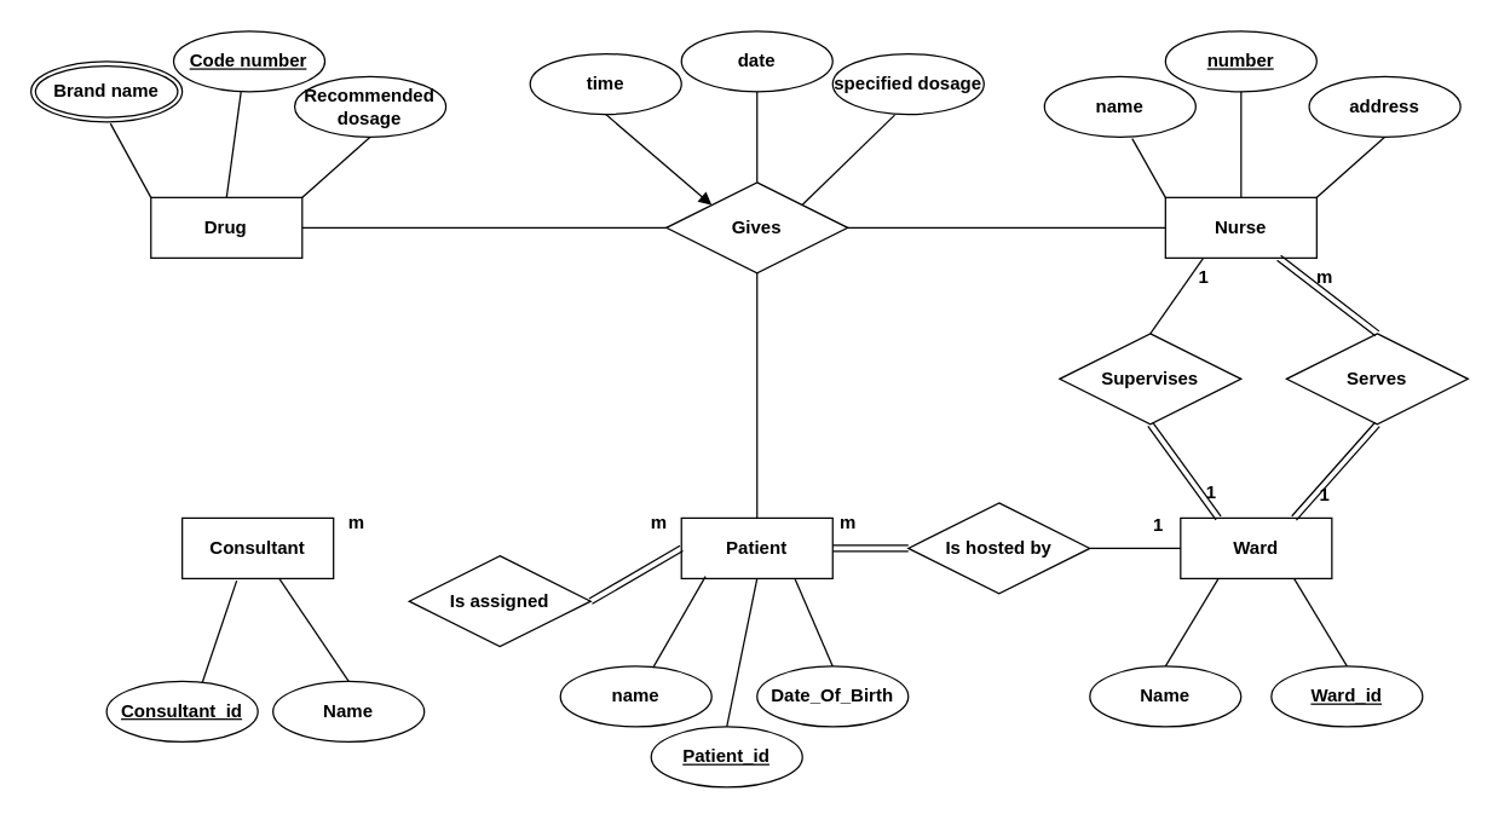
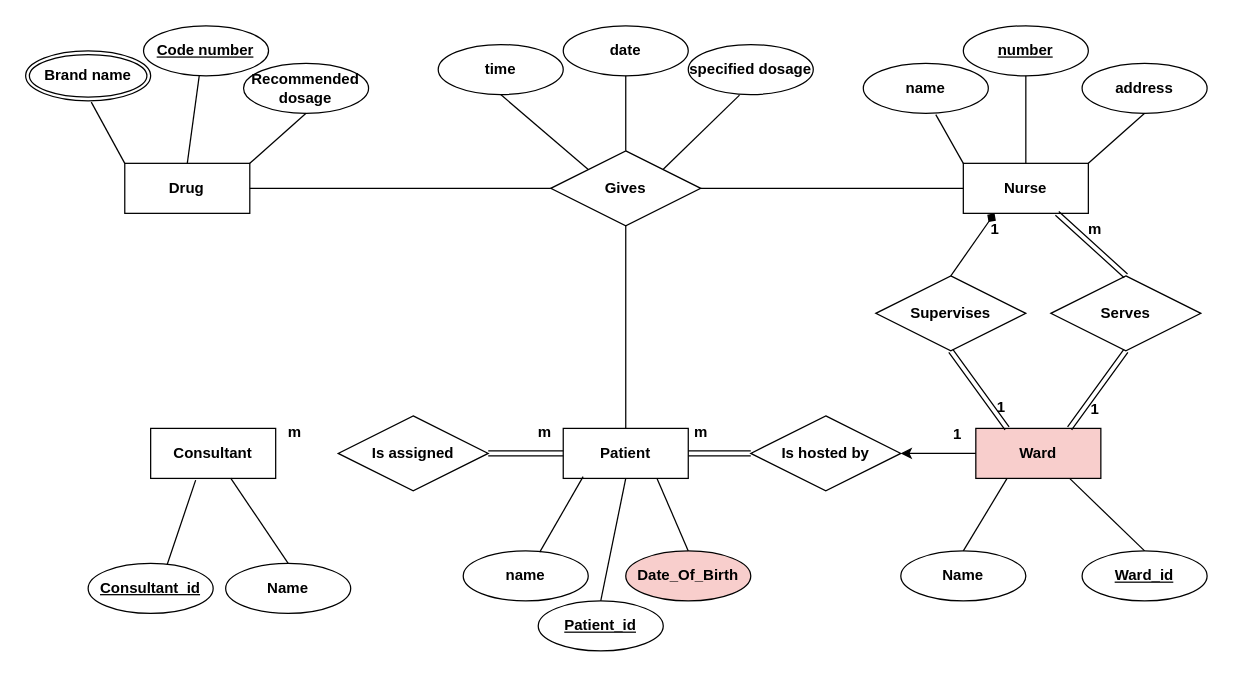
  <mxCell id="0" />
  <mxCell id="1" parent="0" />
  <mxCell id="2" value="&lt;b&gt;Consultant&lt;/b&gt;" style="whiteSpace=wrap;html=1;align=center;" parent="1" vertex="1"><mxGeometry x="120" y="342" width="100" height="40" as="geometry" /></mxCell>
  <mxCell id="3" value="" style="endArrow=none;html=1;rounded=0;exitX=0.5;exitY=1;exitDx=0;exitDy=0;entryX=0.36;entryY=1.035;entryDx=0;entryDy=0;entryPerimeter=0;" parent="1" source="6" target="2" edge="1"><mxGeometry relative="1" as="geometry"><mxPoint x="90" y="292" as="sourcePoint" /><mxPoint x="510" y="502" as="targetPoint" /></mxGeometry></mxCell>
  <mxCell id="4" value="&lt;b&gt;Name&lt;/b&gt;&lt;span id=&quot;docs-internal-guid-22aa97f3-7fff-5628-ff60-64329fbdb07a&quot;&gt;&lt;/span&gt;&lt;span id=&quot;docs-internal-guid-22aa97f3-7fff-5628-ff60-64329fbdb07a&quot;&gt;&lt;/span&gt;" style="ellipse;whiteSpace=wrap;html=1;align=center;" parent="1" vertex="1"><mxGeometry x="180" y="450" width="100" height="40" as="geometry" /></mxCell>
  <mxCell id="5" value="" style="endArrow=none;html=1;rounded=0;exitX=0.5;exitY=0;exitDx=0;exitDy=0;entryX=0.64;entryY=0.995;entryDx=0;entryDy=0;entryPerimeter=0;" parent="1" source="4" target="2" edge="1"><mxGeometry relative="1" as="geometry"><mxPoint x="105" y="316" as="sourcePoint" /><mxPoint x="180" y="362" as="targetPoint" /></mxGeometry></mxCell>
  <mxCell id="6" value="&lt;b style=&quot;border-color: var(--border-color);&quot;&gt;Consultant_id&lt;/b&gt;" style="ellipse;whiteSpace=wrap;html=1;align=center;fontStyle=4;" parent="1" vertex="1"><mxGeometry x="70" y="450" width="100" height="40" as="geometry" /></mxCell>
  <mxCell id="7" value="&lt;b&gt;Patient&lt;/b&gt;" style="whiteSpace=wrap;html=1;align=center;" parent="1" vertex="1"><mxGeometry x="450" y="342" width="100" height="40" as="geometry" /></mxCell>
  <mxCell id="8" value="&lt;b&gt;name&lt;/b&gt;" style="ellipse;whiteSpace=wrap;html=1;align=center;" parent="1" vertex="1"><mxGeometry x="370" y="440" width="100" height="40" as="geometry" /></mxCell>
  <mxCell id="9" value="" style="endArrow=none;html=1;rounded=0;exitX=0.612;exitY=0.025;exitDx=0;exitDy=0;entryX=0.159;entryY=0.965;entryDx=0;entryDy=0;entryPerimeter=0;exitPerimeter=0;" parent="1" source="8" target="7" edge="1"><mxGeometry relative="1" as="geometry"><mxPoint x="430" y="406.5" as="sourcePoint" /><mxPoint x="655" y="321.5" as="targetPoint" /></mxGeometry></mxCell>
  <mxCell id="10" value="" style="endArrow=none;html=1;rounded=0;exitX=0.5;exitY=0;exitDx=0;exitDy=0;entryX=0.5;entryY=1;entryDx=0;entryDy=0;" parent="1" source="16" target="7" edge="1"><mxGeometry relative="1" as="geometry"><mxPoint x="560" y="406.5" as="sourcePoint" /><mxPoint x="605" y="166.5" as="targetPoint" /></mxGeometry></mxCell>
- <mxCell id="11" value="&lt;b&gt;Ward&lt;/b&gt;" style="whiteSpace=wrap;html=1;align=center;" parent="1" vertex="1"><mxGeometry x="780" y="342" width="100" height="40" as="geometry" /></mxCell>
+ <mxCell id="11" value="&lt;b&gt;Ward&lt;/b&gt;" style="whiteSpace=wrap;html=1;align=center;fillColor=#f8cecc;" parent="1" vertex="1"><mxGeometry x="780" y="342" width="100" height="40" as="geometry" /></mxCell>
  <mxCell id="12" value="&lt;b&gt;Name&lt;/b&gt;" style="ellipse;whiteSpace=wrap;html=1;align=center;" parent="1" vertex="1"><mxGeometry x="720" y="440" width="100" height="40" as="geometry" /></mxCell>
  <mxCell id="13" value="" style="endArrow=none;html=1;rounded=0;exitX=0.5;exitY=0;exitDx=0;exitDy=0;entryX=0.25;entryY=1;entryDx=0;entryDy=0;" parent="1" source="12" target="11" edge="1"><mxGeometry relative="1" as="geometry"><mxPoint x="1145" y="399" as="sourcePoint" /><mxPoint x="945" y="355" as="targetPoint" /></mxGeometry></mxCell>
  <mxCell id="14" value="" style="endArrow=none;html=1;rounded=0;exitX=0.5;exitY=0;exitDx=0;exitDy=0;entryX=0.75;entryY=1;entryDx=0;entryDy=0;" parent="1" source="15" target="11" edge="1"><mxGeometry relative="1" as="geometry"><mxPoint x="890" y="440" as="sourcePoint" /><mxPoint x="895" y="200" as="targetPoint" /></mxGeometry></mxCell>
- <mxCell id="15" value="&lt;b style=&quot;border-color: var(--border-color);&quot;&gt;Ward_id&lt;/b&gt;" style="ellipse;whiteSpace=wrap;html=1;align=center;fontStyle=4;" parent="1" vertex="1"><mxGeometry x="840" y="440" width="100" height="40" as="geometry" /></mxCell>
+ <mxCell id="15" value="&lt;b style=&quot;border-color: var(--border-color);&quot;&gt;Ward_id&lt;/b&gt;" style="ellipse;whiteSpace=wrap;html=1;align=center;fontStyle=4;" parent="1" vertex="1"><mxGeometry x="865" y="440" width="100" height="40" as="geometry" /></mxCell>
  <mxCell id="16" value="&lt;b&gt;Patient_id&lt;/b&gt;" style="ellipse;whiteSpace=wrap;html=1;align=center;fontStyle=4;" parent="1" vertex="1"><mxGeometry x="430" y="480" width="100" height="40" as="geometry" /></mxCell>
- <mxCell id="17" value="&lt;b&gt;Date_Of_Birth&lt;/b&gt;" style="ellipse;whiteSpace=wrap;html=1;align=center;" vertex="1" parent="1"><mxGeometry x="500" y="440" width="100" height="40" as="geometry" /></mxCell>
+ <mxCell id="17" value="&lt;b&gt;Date_Of_Birth&lt;/b&gt;" style="ellipse;whiteSpace=wrap;html=1;align=center;fillColor=#f8cecc;" vertex="1" parent="1"><mxGeometry x="500" y="440" width="100" height="40" as="geometry" /></mxCell>
  <mxCell id="18" value="" style="endArrow=none;html=1;rounded=0;exitX=0.5;exitY=0;exitDx=0;exitDy=0;entryX=0.75;entryY=1;entryDx=0;entryDy=0;" edge="1" parent="1" source="17" target="7"><mxGeometry relative="1" as="geometry"><mxPoint x="1075" y="366.5" as="sourcePoint" /><mxPoint x="716" y="346.5" as="targetPoint" /></mxGeometry></mxCell>
  <mxCell id="19" style="edgeStyle=orthogonalEdgeStyle;rounded=0;orthogonalLoop=1;jettySize=auto;html=1;exitX=0.5;exitY=1;exitDx=0;exitDy=0;" edge="1" parent="1" source="16" target="16"><mxGeometry relative="1" as="geometry" /></mxCell>
  <mxCell id="20" value="&lt;b style=&quot;border-color: var(--border-color);&quot;&gt;Is hosted by&lt;/b&gt;" style="shape=rhombus;perimeter=rhombusPerimeter;whiteSpace=wrap;html=1;align=center;" vertex="1" parent="1"><mxGeometry x="600" y="332" width="120" height="60" as="geometry" /></mxCell>
- <mxCell id="21" value="" style="endArrow=none;html=1;rounded=0;entryX=1;entryY=0.5;entryDx=0;entryDy=0;exitX=0;exitY=0.5;exitDx=0;exitDy=0;" edge="1" parent="1" source="11" target="20"><mxGeometry relative="1" as="geometry"><mxPoint x="470" y="510" as="sourcePoint" /><mxPoint x="630" y="510" as="targetPoint" /></mxGeometry></mxCell>
+ <mxCell id="21" value="" style="endArrow=classic;html=1;rounded=0;entryX=1;entryY=0.5;entryDx=0;entryDy=0;exitX=0;exitY=0.5;exitDx=0;exitDy=0;" edge="1" parent="1" source="11" target="20"><mxGeometry relative="1" as="geometry"><mxPoint x="470" y="510" as="sourcePoint" /><mxPoint x="630" y="510" as="targetPoint" /></mxGeometry></mxCell>
  <mxCell id="22" value="" style="resizable=0;html=1;whiteSpace=wrap;align=right;verticalAlign=bottom;" connectable="0" vertex="1" parent="21"><mxGeometry x="1" relative="1" as="geometry" /></mxCell>
  <mxCell id="23" value="" style="shape=link;html=1;rounded=0;entryX=0;entryY=0.5;entryDx=0;entryDy=0;exitX=1;exitY=0.5;exitDx=0;exitDy=0;" edge="1" parent="1" source="7" target="20"><mxGeometry relative="1" as="geometry"><mxPoint x="570" y="512" as="sourcePoint" /><mxPoint x="730" y="512" as="targetPoint" /></mxGeometry></mxCell>
  <mxCell id="24" value="&lt;b&gt;1&lt;/b&gt;" style="text;html=1;align=center;verticalAlign=middle;resizable=0;points=[];autosize=1;strokeColor=none;fillColor=none;" vertex="1" parent="1"><mxGeometry x="750" y="332" width="30" height="30" as="geometry" /></mxCell>
  <mxCell id="25" value="&lt;b&gt;m&lt;/b&gt;" style="text;html=1;align=center;verticalAlign=middle;resizable=0;points=[];autosize=1;strokeColor=none;fillColor=none;" vertex="1" parent="1"><mxGeometry x="545" y="330" width="30" height="30" as="geometry" /></mxCell>
- <mxCell id="26" value="&lt;b&gt;Is assigned&lt;/b&gt;" style="shape=rhombus;perimeter=rhombusPerimeter;whiteSpace=wrap;html=1;align=center;" vertex="1" parent="1"><mxGeometry x="270" y="367" width="120" height="60" as="geometry" /></mxCell>
+ <mxCell id="26" value="&lt;b&gt;Is assigned&lt;/b&gt;" style="shape=rhombus;perimeter=rhombusPerimeter;whiteSpace=wrap;html=1;align=center;" vertex="1" parent="1"><mxGeometry x="270" y="332" width="120" height="60" as="geometry" /></mxCell>
  <mxCell id="27" value="" style="shape=link;html=1;rounded=0;exitX=1;exitY=0.5;exitDx=0;exitDy=0;entryX=0;entryY=0.5;entryDx=0;entryDy=0;" edge="1" parent="1" source="26" target="7"><mxGeometry relative="1" as="geometry"><mxPoint x="460" y="360" as="sourcePoint" /><mxPoint x="620" y="360" as="targetPoint" /></mxGeometry></mxCell>
  <mxCell id="28" value="&lt;b&gt;m&lt;/b&gt;" style="text;html=1;align=center;verticalAlign=middle;resizable=0;points=[];autosize=1;strokeColor=none;fillColor=none;" vertex="1" parent="1"><mxGeometry x="420" y="330" width="30" height="30" as="geometry" /></mxCell>
  <mxCell id="29" value="&lt;b&gt;m&lt;/b&gt;" style="text;html=1;align=center;verticalAlign=middle;resizable=0;points=[];autosize=1;strokeColor=none;fillColor=none;" vertex="1" parent="1"><mxGeometry x="220" y="330" width="30" height="30" as="geometry" /></mxCell>
  <mxCell id="30" value="&lt;b&gt;Nurse&lt;/b&gt;" style="whiteSpace=wrap;html=1;align=center;" vertex="1" parent="1"><mxGeometry x="770" y="130" width="100" height="40" as="geometry" /></mxCell>
  <mxCell id="31" value="&lt;b&gt;name&lt;/b&gt;" style="ellipse;whiteSpace=wrap;html=1;align=center;" vertex="1" parent="1"><mxGeometry x="690" y="50" width="100" height="40" as="geometry" /></mxCell>
  <mxCell id="32" value="" style="endArrow=none;html=1;rounded=0;exitX=0.58;exitY=1.025;exitDx=0;exitDy=0;entryX=0;entryY=0;entryDx=0;entryDy=0;exitPerimeter=0;" edge="1" parent="1" source="31" target="30"><mxGeometry relative="1" as="geometry"><mxPoint x="750" y="194.5" as="sourcePoint" /><mxPoint x="975" y="109.5" as="targetPoint" /></mxGeometry></mxCell>
  <mxCell id="33" value="" style="endArrow=none;html=1;rounded=0;exitX=0.5;exitY=0;exitDx=0;exitDy=0;entryX=0.5;entryY=0;entryDx=0;entryDy=0;" edge="1" parent="1" source="34" target="30"><mxGeometry relative="1" as="geometry"><mxPoint x="880" y="194.5" as="sourcePoint" /><mxPoint x="925" y="-45.5" as="targetPoint" /></mxGeometry></mxCell>
  <mxCell id="34" value="&lt;b&gt;number&lt;/b&gt;" style="ellipse;whiteSpace=wrap;html=1;align=center;fontStyle=4;" vertex="1" parent="1"><mxGeometry x="770" y="20" width="100" height="40" as="geometry" /></mxCell>
  <mxCell id="35" value="&lt;b&gt;address&lt;/b&gt;" style="ellipse;whiteSpace=wrap;html=1;align=center;" vertex="1" parent="1"><mxGeometry x="865" y="50" width="100" height="40" as="geometry" /></mxCell>
  <mxCell id="36" value="" style="endArrow=none;html=1;rounded=0;entryX=1;entryY=0;entryDx=0;entryDy=0;exitX=0.5;exitY=1;exitDx=0;exitDy=0;" edge="1" parent="1" source="35" target="30"><mxGeometry relative="1" as="geometry"><mxPoint x="887.5" y="100" as="sourcePoint" /><mxPoint x="1036" y="134.5" as="targetPoint" /></mxGeometry></mxCell>
  <mxCell id="37" value="&lt;b&gt;Drug&lt;/b&gt;" style="whiteSpace=wrap;html=1;align=center;" vertex="1" parent="1"><mxGeometry x="99.3" y="130" width="100" height="40" as="geometry" /></mxCell>
  <mxCell id="38" value="" style="endArrow=none;html=1;rounded=0;exitX=0.632;exitY=1.025;exitDx=0;exitDy=0;entryX=0;entryY=0;entryDx=0;entryDy=0;exitPerimeter=0;" edge="1" parent="1" target="37"><mxGeometry relative="1" as="geometry"><mxPoint x="72.5" y="81" as="sourcePoint" /><mxPoint x="304.3" y="109.5" as="targetPoint" /></mxGeometry></mxCell>
  <mxCell id="39" value="" style="endArrow=none;html=1;rounded=0;exitX=0.5;exitY=0;exitDx=0;exitDy=0;entryX=0.5;entryY=0;entryDx=0;entryDy=0;" edge="1" parent="1" source="40" target="37"><mxGeometry relative="1" as="geometry"><mxPoint x="209.3" y="194.5" as="sourcePoint" /><mxPoint x="254.3" y="-45.5" as="targetPoint" /></mxGeometry></mxCell>
  <mxCell id="40" value="&lt;b&gt;Code number&lt;/b&gt;" style="ellipse;whiteSpace=wrap;html=1;align=center;fontStyle=4;" vertex="1" parent="1"><mxGeometry x="114.3" y="20" width="100" height="40" as="geometry" /></mxCell>
  <mxCell id="41" value="&lt;b&gt;Recommended dosage&lt;/b&gt;" style="ellipse;whiteSpace=wrap;html=1;align=center;" vertex="1" parent="1"><mxGeometry x="194.3" y="50" width="100" height="40" as="geometry" /></mxCell>
  <mxCell id="42" value="" style="endArrow=none;html=1;rounded=0;entryX=1;entryY=0;entryDx=0;entryDy=0;exitX=0.5;exitY=1;exitDx=0;exitDy=0;" edge="1" parent="1" source="41" target="37"><mxGeometry relative="1" as="geometry"><mxPoint x="216.8" y="100" as="sourcePoint" /><mxPoint x="365.3" y="134.5" as="targetPoint" /></mxGeometry></mxCell>
  <mxCell id="43" value="&lt;b&gt;Brand name&lt;/b&gt;" style="ellipse;shape=doubleEllipse;margin=3;whiteSpace=wrap;html=1;align=center;" vertex="1" parent="1"><mxGeometry x="20" y="40" width="100" height="40" as="geometry" /></mxCell>
  <mxCell id="44" value="&lt;b style=&quot;border-color: var(--border-color);&quot;&gt;Gives&lt;/b&gt;" style="shape=rhombus;perimeter=rhombusPerimeter;whiteSpace=wrap;html=1;align=center;" vertex="1" parent="1"><mxGeometry x="440" y="120" width="120" height="60" as="geometry" /></mxCell>
  <mxCell id="45" value="" style="endArrow=none;html=1;rounded=0;exitX=0;exitY=0.5;exitDx=0;exitDy=0;entryX=1;entryY=0.5;entryDx=0;entryDy=0;" edge="1" parent="1" source="30" target="44"><mxGeometry relative="1" as="geometry"><mxPoint x="390" y="190" as="sourcePoint" /><mxPoint x="550" y="190" as="targetPoint" /></mxGeometry></mxCell>
  <mxCell id="46" value="" style="endArrow=none;html=1;rounded=0;entryX=0.5;entryY=1;entryDx=0;entryDy=0;" edge="1" parent="1" source="7" target="44"><mxGeometry relative="1" as="geometry"><mxPoint x="510" y="60" as="sourcePoint" /><mxPoint x="510" y="130" as="targetPoint" /></mxGeometry></mxCell>
  <mxCell id="47" value="" style="endArrow=none;html=1;rounded=0;exitX=1;exitY=0.5;exitDx=0;exitDy=0;entryX=0;entryY=0.5;entryDx=0;entryDy=0;" edge="1" parent="1" source="37" target="44"><mxGeometry relative="1" as="geometry"><mxPoint x="520" y="70" as="sourcePoint" /><mxPoint x="520" y="140" as="targetPoint" /></mxGeometry></mxCell>
  <mxCell id="48" value="&lt;b&gt;specified dosage&lt;/b&gt;" style="ellipse;whiteSpace=wrap;html=1;align=center;" vertex="1" parent="1"><mxGeometry x="550" y="35" width="100" height="40" as="geometry" /></mxCell>
  <mxCell id="49" value="&lt;b&gt;date&lt;/b&gt;" style="ellipse;whiteSpace=wrap;html=1;align=center;" vertex="1" parent="1"><mxGeometry x="450" y="20" width="100" height="40" as="geometry" /></mxCell>
  <mxCell id="50" value="" style="endArrow=none;html=1;rounded=0;entryX=1;entryY=0;entryDx=0;entryDy=0;exitX=0.41;exitY=1.01;exitDx=0;exitDy=0;exitPerimeter=0;" edge="1" parent="1" source="48"><mxGeometry relative="1" as="geometry"><mxPoint x="700" y="-14.78" as="sourcePoint" /><mxPoint x="530" y="134.77" as="targetPoint" /></mxGeometry></mxCell>
  <mxCell id="51" value="" style="endArrow=none;html=1;rounded=0;entryX=0.5;entryY=0;entryDx=0;entryDy=0;exitX=0.5;exitY=1;exitDx=0;exitDy=0;" edge="1" parent="1" source="49" target="44"><mxGeometry relative="1" as="geometry"><mxPoint x="615" y="-10" as="sourcePoint" /><mxPoint x="570" y="30" as="targetPoint" /></mxGeometry></mxCell>
  <mxCell id="52" value="&lt;b&gt;time&lt;/b&gt;" style="ellipse;whiteSpace=wrap;html=1;align=center;" vertex="1" parent="1"><mxGeometry x="350" y="35" width="100" height="40" as="geometry" /></mxCell>
- <mxCell id="53" value="" style="endArrow=block;html=1;rounded=0;entryX=0;entryY=0;entryDx=0;entryDy=0;exitX=0.5;exitY=1;exitDx=0;exitDy=0;" edge="1" parent="1" source="52" target="44"><mxGeometry relative="1" as="geometry"><mxPoint x="435" y="69" as="sourcePoint" /><mxPoint x="480" y="145" as="targetPoint" /></mxGeometry></mxCell>
+ <mxCell id="53" value="" style="endArrow=none;html=1;rounded=0;entryX=0;entryY=0;entryDx=0;entryDy=0;exitX=0.5;exitY=1;exitDx=0;exitDy=0;" edge="1" parent="1" source="52" target="44"><mxGeometry relative="1" as="geometry"><mxPoint x="435" y="69" as="sourcePoint" /><mxPoint x="480" y="145" as="targetPoint" /></mxGeometry></mxCell>
  <mxCell id="54" value="&lt;b style=&quot;border-color: var(--border-color);&quot;&gt;Supervises&lt;/b&gt;" style="shape=rhombus;perimeter=rhombusPerimeter;whiteSpace=wrap;html=1;align=center;" vertex="1" parent="1"><mxGeometry x="700" y="220" width="120" height="60" as="geometry" /></mxCell>
- <mxCell id="55" value="&lt;b style=&quot;border-color: var(--border-color);&quot;&gt;Serves&lt;/b&gt;" style="shape=rhombus;perimeter=rhombusPerimeter;whiteSpace=wrap;html=1;align=center;" vertex="1" parent="1"><mxGeometry x="850" y="220" width="120" height="60" as="geometry" /></mxCell>
- <mxCell id="56" value="" style="endArrow=none;html=1;rounded=0;entryX=0.25;entryY=1;entryDx=0;entryDy=0;exitX=0.5;exitY=0;exitDx=0;exitDy=0;" edge="1" parent="1" source="54" target="30"><mxGeometry relative="1" as="geometry"><mxPoint x="590" y="210" as="sourcePoint" /><mxPoint x="750" y="210" as="targetPoint" /></mxGeometry></mxCell>
+ <mxCell id="55" value="&lt;b style=&quot;border-color: var(--border-color);&quot;&gt;Serves&lt;/b&gt;" style="shape=rhombus;perimeter=rhombusPerimeter;whiteSpace=wrap;html=1;align=center;" vertex="1" parent="1"><mxGeometry x="840" y="220" width="120" height="60" as="geometry" /></mxCell>
+ <mxCell id="56" value="" style="endArrow=diamond;html=1;rounded=0;entryX=0.25;entryY=1;entryDx=0;entryDy=0;exitX=0.5;exitY=0;exitDx=0;exitDy=0;" edge="1" parent="1" source="54" target="30"><mxGeometry relative="1" as="geometry"><mxPoint x="590" y="210" as="sourcePoint" /><mxPoint x="750" y="210" as="targetPoint" /></mxGeometry></mxCell>
  <mxCell id="57" value="" style="shape=link;html=1;rounded=0;entryX=0.5;entryY=1;entryDx=0;entryDy=0;exitX=0.25;exitY=0;exitDx=0;exitDy=0;" edge="1" parent="1" source="11" target="54"><mxGeometry relative="1" as="geometry"><mxPoint x="590" y="210" as="sourcePoint" /><mxPoint x="750" y="210" as="targetPoint" /></mxGeometry></mxCell>
  <mxCell id="58" value="&lt;b&gt;1&lt;/b&gt;" style="text;html=1;align=center;verticalAlign=middle;resizable=0;points=[];autosize=1;strokeColor=none;fillColor=none;" vertex="1" parent="1"><mxGeometry x="780" y="168" width="30" height="30" as="geometry" /></mxCell>
  <mxCell id="59" value="&lt;b&gt;1&lt;/b&gt;" style="text;html=1;align=center;verticalAlign=middle;resizable=0;points=[];autosize=1;strokeColor=none;fillColor=none;" vertex="1" parent="1"><mxGeometry x="785" y="310" width="30" height="30" as="geometry" /></mxCell>
  <mxCell id="60" value="" style="shape=link;html=1;rounded=0;entryX=0.5;entryY=1;entryDx=0;entryDy=0;exitX=0.75;exitY=0;exitDx=0;exitDy=0;" edge="1" parent="1" source="11" target="55"><mxGeometry relative="1" as="geometry"><mxPoint x="590" y="210" as="sourcePoint" /><mxPoint x="750" y="210" as="targetPoint" /></mxGeometry></mxCell>
  <mxCell id="61" value="" style="resizable=0;html=1;whiteSpace=wrap;align=right;verticalAlign=bottom;" connectable="0" vertex="1" parent="60"><mxGeometry x="1" relative="1" as="geometry" /></mxCell>
  <mxCell id="62" value="" style="shape=link;html=1;rounded=0;entryX=0.75;entryY=1;entryDx=0;entryDy=0;exitX=0.5;exitY=0;exitDx=0;exitDy=0;" edge="1" parent="1" source="55" target="30"><mxGeometry relative="1" as="geometry"><mxPoint x="855" y="350" as="sourcePoint" /><mxPoint x="900" y="290" as="targetPoint" /></mxGeometry></mxCell>
  <mxCell id="63" value="" style="resizable=0;html=1;whiteSpace=wrap;align=right;verticalAlign=bottom;" connectable="0" vertex="1" parent="62"><mxGeometry x="1" relative="1" as="geometry" /></mxCell>
  <mxCell id="64" value="&lt;b&gt;m&lt;/b&gt;" style="text;html=1;align=center;verticalAlign=middle;resizable=0;points=[];autosize=1;strokeColor=none;fillColor=none;" vertex="1" parent="1"><mxGeometry x="860" y="168" width="30" height="30" as="geometry" /></mxCell>
  <mxCell id="65" value="&lt;b&gt;1&lt;/b&gt;" style="text;html=1;align=center;verticalAlign=middle;resizable=0;points=[];autosize=1;strokeColor=none;fillColor=none;" vertex="1" parent="1"><mxGeometry x="860" y="312" width="30" height="30" as="geometry" /></mxCell>
